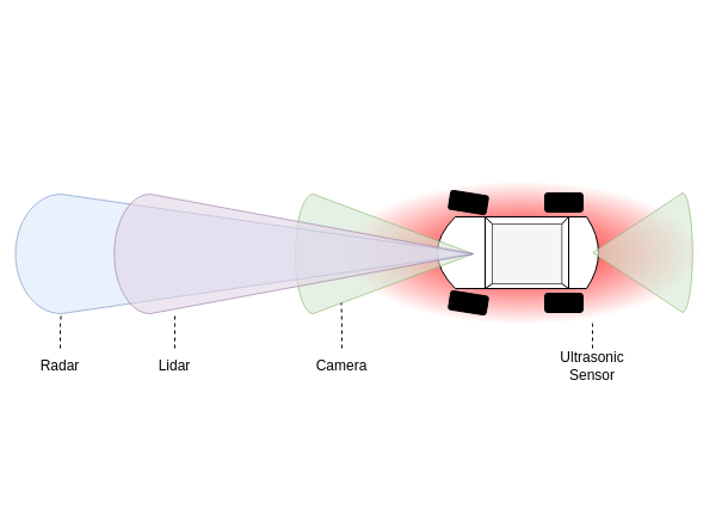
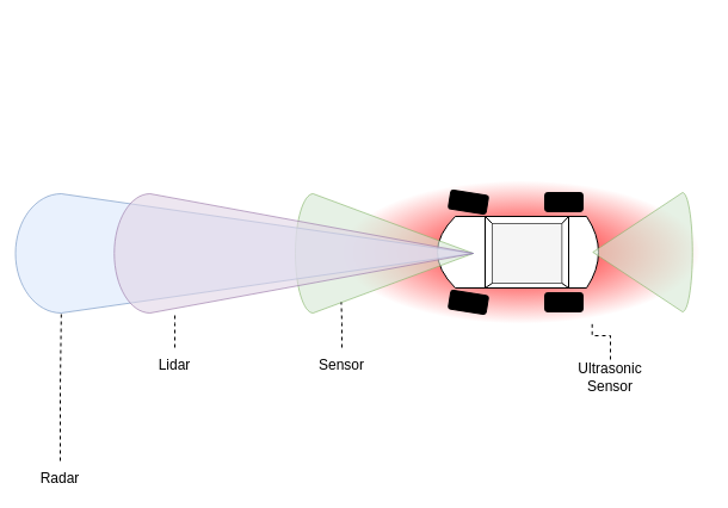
  <mxCell id="0" />
  <mxCell id="1" parent="0" />
  <mxCell id="2" value="" style="ellipse;whiteSpace=wrap;html=1;strokeColor=none;fillColor=#FF0000;gradientColor=#ffffff;gradientDirection=radial;" vertex="1" parent="1"><mxGeometry x="286" y="151" width="300" height="120" as="geometry" /></mxCell>
  <mxCell id="3" value="" style="shape=dataStorage;whiteSpace=wrap;html=1;fixedSize=1;gradientDirection=radial;size=10;flipH=1;" vertex="1" parent="1"><mxGeometry x="416" y="181" width="85" height="60" as="geometry" /></mxCell>
  <mxCell id="4" value="" style="shape=dataStorage;whiteSpace=wrap;html=1;fixedSize=1;gradientDirection=radial;size=15;" vertex="1" parent="1"><mxGeometry x="366" y="181" width="85" height="60" as="geometry" /></mxCell>
  <mxCell id="5" value="" style="rounded=0;whiteSpace=wrap;html=1;gradientDirection=radial;" vertex="1" parent="1"><mxGeometry x="406" y="181" width="70" height="60" as="geometry" /></mxCell>
  <mxCell id="6" value="" style="rounded=0;whiteSpace=wrap;html=1;gradientDirection=radial;fillColor=#f5f5f5;fontColor=#333333;strokeColor=#666666;" vertex="1" parent="1"><mxGeometry x="412" y="187" width="58.33" height="50" as="geometry" /></mxCell>
  <mxCell id="7" value="" style="endArrow=none;html=1;rounded=0;exitX=0;exitY=0;exitDx=0;exitDy=0;entryX=0;entryY=0;entryDx=0;entryDy=0;" edge="1" parent="1" source="6" target="5"><mxGeometry width="50" height="50" relative="1" as="geometry"><mxPoint x="436" y="231" as="sourcePoint" /><mxPoint x="486" y="181" as="targetPoint" /></mxGeometry></mxCell>
  <mxCell id="8" value="" style="endArrow=none;html=1;rounded=0;exitX=1;exitY=0;exitDx=0;exitDy=0;entryX=1;entryY=0;entryDx=0;entryDy=0;" edge="1" parent="1" source="6" target="5"><mxGeometry width="50" height="50" relative="1" as="geometry"><mxPoint x="422" y="197" as="sourcePoint" /><mxPoint x="416" y="191" as="targetPoint" /></mxGeometry></mxCell>
  <mxCell id="9" value="" style="endArrow=none;html=1;rounded=0;exitX=1;exitY=1;exitDx=0;exitDy=0;entryX=1;entryY=1;entryDx=0;entryDy=0;" edge="1" parent="1" source="5" target="6"><mxGeometry width="50" height="50" relative="1" as="geometry"><mxPoint x="432" y="207" as="sourcePoint" /><mxPoint x="426" y="201" as="targetPoint" /></mxGeometry></mxCell>
  <mxCell id="10" value="" style="endArrow=none;html=1;rounded=0;exitX=0;exitY=1;exitDx=0;exitDy=0;entryX=0;entryY=1;entryDx=0;entryDy=0;" edge="1" parent="1" source="5" target="6"><mxGeometry width="50" height="50" relative="1" as="geometry"><mxPoint x="442" y="217" as="sourcePoint" /><mxPoint x="436" y="211" as="targetPoint" /></mxGeometry></mxCell>
  <mxCell id="11" value="" style="rounded=1;whiteSpace=wrap;html=1;gradientDirection=radial;fillColor=#000000;" vertex="1" parent="1"><mxGeometry x="456" y="245" width="32" height="16" as="geometry" /></mxCell>
  <mxCell id="12" value="" style="rounded=1;whiteSpace=wrap;html=1;gradientDirection=radial;fillColor=#000000;rotation=9;" vertex="1" parent="1"><mxGeometry x="376" y="245" width="32" height="16" as="geometry" /></mxCell>
  <mxCell id="13" value="" style="rounded=1;whiteSpace=wrap;html=1;gradientDirection=radial;fillColor=#000000;" vertex="1" parent="1"><mxGeometry x="456" y="161" width="32" height="16" as="geometry" /></mxCell>
  <mxCell id="14" value="" style="rounded=1;whiteSpace=wrap;html=1;gradientDirection=radial;fillColor=#000000;rotation=9;" vertex="1" parent="1"><mxGeometry x="376" y="161" width="32" height="16" as="geometry" /></mxCell>
  <mxCell id="15" value="" style="verticalLabelPosition=bottom;verticalAlign=top;html=1;shape=mxgraph.basic.cone2;dx=0.5;dy=0.9;strokeColor=#82b366;fillColor=#d5e8d4;gradientDirection=radial;rotation=90;opacity=60;" vertex="1" parent="1"><mxGeometry x="271.5" y="137.5" width="100" height="149" as="geometry" /></mxCell>
  <mxCell id="16" value="" style="verticalLabelPosition=bottom;verticalAlign=top;html=1;shape=mxgraph.basic.cone2;dx=0.5;dy=0.9;strokeColor=#82b366;fillColor=#d5e8d4;gradientDirection=radial;rotation=-90;opacity=60;" vertex="1" parent="1"><mxGeometry x="488" y="169.25" width="100" height="83.5" as="geometry" /></mxCell>
  <mxCell id="17" value="" style="verticalLabelPosition=bottom;verticalAlign=top;html=1;shape=mxgraph.basic.cone2;dx=0.5;dy=0.9;strokeColor=#6c8ebf;fillColor=#dae8fc;gradientDirection=radial;rotation=90;opacity=60;" vertex="1" parent="1"><mxGeometry x="154.25" y="20.25" width="100" height="383.5" as="geometry" /></mxCell>
  <mxCell id="18" value="" style="verticalLabelPosition=bottom;verticalAlign=top;html=1;shape=mxgraph.basic.cone2;dx=0.5;dy=0.9;strokeColor=#9673a6;fillColor=#e1d5e7;gradientDirection=radial;rotation=90;opacity=60;" vertex="1" parent="1"><mxGeometry x="195.63" y="61.63" width="100" height="300.75" as="geometry" /></mxCell>
  <mxCell id="19" style="edgeStyle=orthogonalEdgeStyle;rounded=0;orthogonalLoop=1;jettySize=auto;html=1;entryX=0;entryY=0;entryDx=100;entryDy=345.15;entryPerimeter=0;dashed=1;endArrow=none;endFill=0;" edge="1" parent="1" source="20" target="17"><mxGeometry relative="1" as="geometry" /></mxCell>
- <mxCell id="20" value="Radar" style="text;html=1;strokeColor=none;fillColor=none;align=center;verticalAlign=middle;whiteSpace=wrap;rounded=0;opacity=60;" vertex="1" parent="1"><mxGeometry x="20" y="291" width="60" height="30" as="geometry" /></mxCell>
+ <mxCell id="20" value="Radar" style="text;html=1;strokeColor=none;fillColor=none;align=center;verticalAlign=middle;whiteSpace=wrap;rounded=0;opacity=60;" vertex="1" parent="1"><mxGeometry x="20" y="386" width="60" height="30" as="geometry" /></mxCell>
  <mxCell id="21" style="edgeStyle=orthogonalEdgeStyle;rounded=0;orthogonalLoop=1;jettySize=auto;html=1;entryX=0.99;entryY=0.831;entryDx=0;entryDy=0;entryPerimeter=0;endArrow=none;endFill=0;dashed=1;" edge="1" parent="1" source="22" target="18"><mxGeometry relative="1" as="geometry" /></mxCell>
  <mxCell id="22" value="Lidar" style="text;html=1;strokeColor=none;fillColor=none;align=center;verticalAlign=middle;whiteSpace=wrap;rounded=0;opacity=60;" vertex="1" parent="1"><mxGeometry x="116" y="291" width="60" height="30" as="geometry" /></mxCell>
  <mxCell id="23" style="edgeStyle=orthogonalEdgeStyle;rounded=0;orthogonalLoop=1;jettySize=auto;html=1;entryX=0.91;entryY=0.742;entryDx=0;entryDy=0;entryPerimeter=0;dashed=1;endArrow=none;endFill=0;" edge="1" parent="1" source="24" target="15"><mxGeometry relative="1" as="geometry" /></mxCell>
- <mxCell id="24" value="Camera" style="text;html=1;strokeColor=none;fillColor=none;align=center;verticalAlign=middle;whiteSpace=wrap;rounded=0;opacity=60;" vertex="1" parent="1"><mxGeometry x="256" y="291" width="60" height="30" as="geometry" /></mxCell>
+ <mxCell id="24" value="Sensor" style="text;html=1;strokeColor=none;fillColor=none;align=center;verticalAlign=middle;whiteSpace=wrap;rounded=0;opacity=60;" vertex="1" parent="1"><mxGeometry x="256" y="291" width="60" height="30" as="geometry" /></mxCell>
  <mxCell id="25" style="edgeStyle=orthogonalEdgeStyle;rounded=0;orthogonalLoop=1;jettySize=auto;html=1;entryX=0.699;entryY=0.983;entryDx=0;entryDy=0;entryPerimeter=0;dashed=1;endArrow=none;endFill=0;" edge="1" parent="1" source="26" target="2"><mxGeometry relative="1" as="geometry" /></mxCell>
- <mxCell id="26" value="Ultrasonic Sensor" style="text;html=1;strokeColor=none;fillColor=none;align=center;verticalAlign=middle;whiteSpace=wrap;rounded=0;opacity=60;" vertex="1" parent="1"><mxGeometry x="466" y="291" width="60" height="30" as="geometry" /></mxCell>
+ <mxCell id="26" value="Ultrasonic Sensor" style="text;html=1;strokeColor=none;fillColor=none;align=center;verticalAlign=middle;whiteSpace=wrap;rounded=0;opacity=60;" vertex="1" parent="1"><mxGeometry x="481" y="301" width="60" height="30" as="geometry" /></mxCell>
